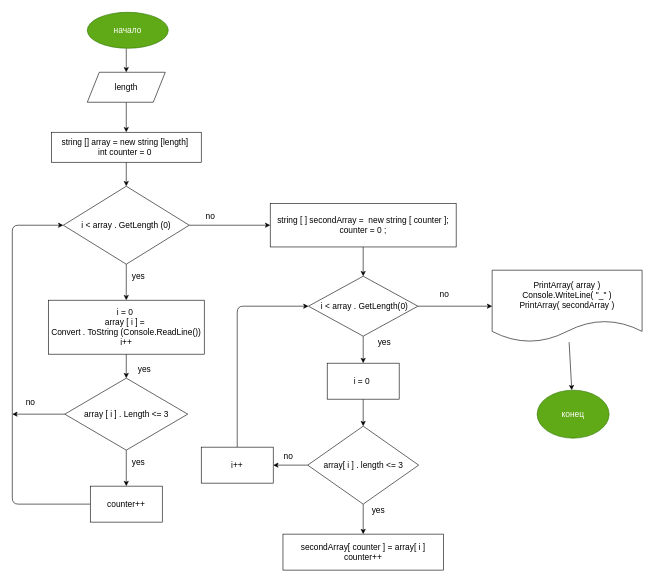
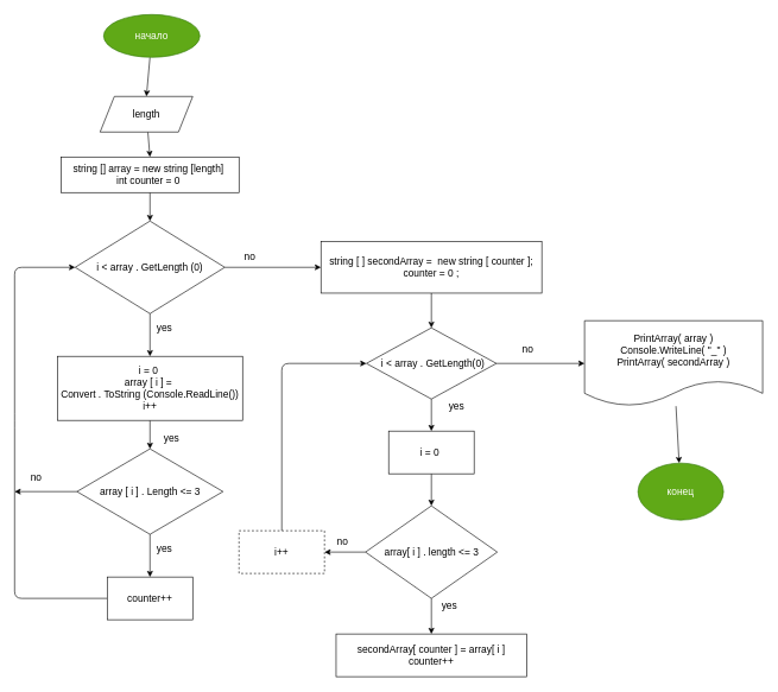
  <mxCell id="0" />
  <mxCell id="1" parent="0" />
  <mxCell id="2" style="edgeStyle=none;html=1;entryX=0.5;entryY=0;entryDx=0;entryDy=0;" edge="1" parent="1" target="4"><mxGeometry relative="1" as="geometry"><mxPoint x="210" y="80" as="sourcePoint" /></mxGeometry></mxCell>
  <mxCell id="3" style="edgeStyle=none;html=1;entryX=0.5;entryY=0;entryDx=0;entryDy=0;" edge="1" parent="1" source="4" target="6"><mxGeometry relative="1" as="geometry" /></mxCell>
- <mxCell id="4" value="&lt;font style=&quot;font-size: 14px&quot;&gt;length&lt;/font&gt;" style="shape=parallelogram;perimeter=parallelogramPerimeter;whiteSpace=wrap;html=1;fixedSize=1;" vertex="1" parent="1"><mxGeometry x="145" y="120" width="130" height="50" as="geometry" /></mxCell>
+ <mxCell id="4" value="&lt;font style=&quot;font-size: 14px&quot;&gt;length&lt;/font&gt;" style="shape=parallelogram;perimeter=parallelogramPerimeter;whiteSpace=wrap;html=1;fixedSize=1;" vertex="1" parent="1"><mxGeometry x="140" y="135" width="130" height="50" as="geometry" /></mxCell>
  <mxCell id="5" style="edgeStyle=none;html=1;fontSize=14;" edge="1" parent="1" source="6" target="9"><mxGeometry relative="1" as="geometry" /></mxCell>
  <mxCell id="6" value="&lt;font style=&quot;font-size: 14px&quot;&gt;string [] array = new string [length]&amp;nbsp;&lt;br&gt;int counter = 0&amp;nbsp;&lt;/font&gt;" style="rounded=0;whiteSpace=wrap;html=1;" vertex="1" parent="1"><mxGeometry x="85" y="220" width="250" height="50" as="geometry" /></mxCell>
  <mxCell id="7" style="edgeStyle=none;html=1;entryX=0.5;entryY=0;entryDx=0;entryDy=0;fontSize=14;" edge="1" parent="1" source="9" target="11"><mxGeometry relative="1" as="geometry" /></mxCell>
  <mxCell id="8" style="edgeStyle=none;html=1;fontSize=14;" edge="1" parent="1" source="9"><mxGeometry relative="1" as="geometry"><mxPoint x="450" y="375" as="targetPoint" /></mxGeometry></mxCell>
  <mxCell id="9" value="&lt;font style=&quot;font-size: 14px&quot;&gt;i &amp;lt; array . GetLength (0)&lt;br&gt;&lt;/font&gt;" style="rhombus;whiteSpace=wrap;html=1;" vertex="1" parent="1"><mxGeometry x="105" y="310" width="210" height="130" as="geometry" /></mxCell>
  <mxCell id="10" style="edgeStyle=none;html=1;entryX=0.5;entryY=0;entryDx=0;entryDy=0;fontSize=14;" edge="1" parent="1" source="11" target="14"><mxGeometry relative="1" as="geometry" /></mxCell>
  <mxCell id="11" value="i = 0&amp;nbsp;&lt;br&gt;array [ i ] =&amp;nbsp;&lt;br&gt;Convert . ToString (Console.ReadLine())&lt;br&gt;i++" style="rounded=0;whiteSpace=wrap;html=1;fontSize=14;" vertex="1" parent="1"><mxGeometry x="80" y="500" width="260" height="90" as="geometry" /></mxCell>
  <mxCell id="12" style="edgeStyle=none;html=1;fontSize=14;" edge="1" parent="1" source="14" target="16"><mxGeometry relative="1" as="geometry" /></mxCell>
  <mxCell id="13" style="edgeStyle=none;html=1;fontSize=14;" edge="1" parent="1" source="14"><mxGeometry relative="1" as="geometry"><mxPoint x="20" y="690" as="targetPoint" /></mxGeometry></mxCell>
  <mxCell id="14" value="array [ i ] . Length &amp;lt;= 3" style="rhombus;whiteSpace=wrap;html=1;fontSize=14;" vertex="1" parent="1"><mxGeometry x="107.5" y="630" width="205" height="120" as="geometry" /></mxCell>
  <mxCell id="15" style="edgeStyle=none;html=1;entryX=0;entryY=0.5;entryDx=0;entryDy=0;fontSize=14;" edge="1" parent="1" source="16" target="9"><mxGeometry relative="1" as="geometry"><Array as="points"><mxPoint x="20" y="840" /><mxPoint x="20" y="590" /><mxPoint x="20" y="375" /></Array></mxGeometry></mxCell>
  <mxCell id="16" value="counter++" style="rounded=0;whiteSpace=wrap;html=1;fontSize=14;" vertex="1" parent="1"><mxGeometry x="150" y="810" width="120" height="60" as="geometry" /></mxCell>
  <mxCell id="17" value="no" style="text;html=1;align=center;verticalAlign=middle;resizable=0;points=[];autosize=1;strokeColor=none;fillColor=none;fontSize=14;" vertex="1" parent="1"><mxGeometry x="35" y="660" width="30" height="20" as="geometry" /></mxCell>
  <mxCell id="18" value="yes" style="text;html=1;align=center;verticalAlign=middle;resizable=0;points=[];autosize=1;strokeColor=none;fillColor=none;fontSize=14;" vertex="1" parent="1"><mxGeometry x="210" y="760" width="40" height="20" as="geometry" /></mxCell>
  <mxCell id="19" value="yes" style="text;html=1;align=center;verticalAlign=middle;resizable=0;points=[];autosize=1;strokeColor=none;fillColor=none;fontSize=14;" vertex="1" parent="1"><mxGeometry x="220" y="605" width="40" height="20" as="geometry" /></mxCell>
  <mxCell id="20" value="yes" style="text;html=1;align=center;verticalAlign=middle;resizable=0;points=[];autosize=1;strokeColor=none;fillColor=none;fontSize=14;" vertex="1" parent="1"><mxGeometry x="210" y="450" width="40" height="20" as="geometry" /></mxCell>
  <mxCell id="21" value="no" style="text;html=1;align=center;verticalAlign=middle;resizable=0;points=[];autosize=1;strokeColor=none;fillColor=none;fontSize=14;" vertex="1" parent="1"><mxGeometry x="335" y="350" width="30" height="20" as="geometry" /></mxCell>
  <mxCell id="22" style="edgeStyle=none;html=1;entryX=0.5;entryY=0;entryDx=0;entryDy=0;fontSize=14;" edge="1" parent="1" source="23" target="26"><mxGeometry relative="1" as="geometry" /></mxCell>
  <mxCell id="23" value="string [ ] secondArray =&amp;nbsp; new string [ counter ];&lt;br&gt;counter = 0 ;" style="rounded=0;whiteSpace=wrap;html=1;fontSize=14;" vertex="1" parent="1"><mxGeometry x="450" y="338.75" width="310" height="72.5" as="geometry" /></mxCell>
  <mxCell id="24" style="edgeStyle=none;html=1;entryX=0.5;entryY=0;entryDx=0;entryDy=0;fontSize=14;" edge="1" parent="1" source="26" target="28"><mxGeometry relative="1" as="geometry" /></mxCell>
  <mxCell id="25" style="edgeStyle=none;html=1;entryX=0;entryY=0.5;entryDx=0;entryDy=0;fontSize=14;" edge="1" parent="1" source="26" target="39"><mxGeometry relative="1" as="geometry" /></mxCell>
  <mxCell id="26" value="&amp;nbsp;i &amp;lt; array . GetLength(0)" style="rhombus;whiteSpace=wrap;html=1;fontSize=14;" vertex="1" parent="1"><mxGeometry x="513.75" y="460" width="182.5" height="100" as="geometry" /></mxCell>
  <mxCell id="27" style="edgeStyle=none;html=1;fontSize=14;" edge="1" parent="1" source="28" target="31"><mxGeometry relative="1" as="geometry" /></mxCell>
  <mxCell id="28" value="i = 0&amp;nbsp;" style="rounded=0;whiteSpace=wrap;html=1;fontSize=14;" vertex="1" parent="1"><mxGeometry x="545" y="605" width="120" height="60" as="geometry" /></mxCell>
  <mxCell id="29" style="edgeStyle=none;html=1;entryX=0.5;entryY=0;entryDx=0;entryDy=0;fontSize=14;" edge="1" parent="1" source="31" target="32"><mxGeometry relative="1" as="geometry" /></mxCell>
  <mxCell id="30" style="edgeStyle=none;html=1;entryX=1;entryY=0.5;entryDx=0;entryDy=0;fontSize=14;" edge="1" parent="1" source="31" target="34"><mxGeometry relative="1" as="geometry" /></mxCell>
  <mxCell id="31" value="array[ i ] . length &amp;lt;= 3" style="rhombus;whiteSpace=wrap;html=1;fontSize=14;" vertex="1" parent="1"><mxGeometry x="512.5" y="710" width="185" height="130" as="geometry" /></mxCell>
  <mxCell id="32" value="secondArray[ counter ] = array[ i ] counter++" style="rounded=0;whiteSpace=wrap;html=1;fontSize=14;" vertex="1" parent="1"><mxGeometry x="471.25" y="890" width="267.5" height="60" as="geometry" /></mxCell>
  <mxCell id="33" style="edgeStyle=none;html=1;entryX=0;entryY=0.5;entryDx=0;entryDy=0;fontSize=14;" edge="1" parent="1" source="34" target="26"><mxGeometry relative="1" as="geometry"><Array as="points"><mxPoint x="395" y="510" /></Array></mxGeometry></mxCell>
- <mxCell id="34" value="i++" style="rounded=0;whiteSpace=wrap;html=1;fontSize=14;" vertex="1" parent="1"><mxGeometry x="335" y="745" width="120" height="60" as="geometry" /></mxCell>
+ <mxCell id="34" value="i++" style="rounded=0;whiteSpace=wrap;html=1;fontSize=14;dashed=1;" vertex="1" parent="1"><mxGeometry x="335" y="745" width="120" height="60" as="geometry" /></mxCell>
  <mxCell id="35" value="yes" style="text;html=1;align=center;verticalAlign=middle;resizable=0;points=[];autosize=1;strokeColor=none;fillColor=none;fontSize=14;" vertex="1" parent="1"><mxGeometry x="620" y="560" width="40" height="20" as="geometry" /></mxCell>
  <mxCell id="36" value="yes" style="text;html=1;align=center;verticalAlign=middle;resizable=0;points=[];autosize=1;strokeColor=none;fillColor=none;fontSize=14;" vertex="1" parent="1"><mxGeometry x="610" y="840" width="40" height="20" as="geometry" /></mxCell>
  <mxCell id="37" value="no" style="text;html=1;align=center;verticalAlign=middle;resizable=0;points=[];autosize=1;strokeColor=none;fillColor=none;fontSize=14;" vertex="1" parent="1"><mxGeometry x="465" y="750" width="30" height="20" as="geometry" /></mxCell>
  <mxCell id="38" style="edgeStyle=none;html=1;fontSize=14;" edge="1" parent="1" source="39" target="40"><mxGeometry relative="1" as="geometry" /></mxCell>
  <mxCell id="39" value="PrintArray( array )&lt;br&gt;Console.WriteLine( &quot;_&quot; )&lt;br&gt;PrintArray( secondArray )" style="shape=document;whiteSpace=wrap;html=1;boundedLbl=1;fontSize=14;" vertex="1" parent="1"><mxGeometry x="820" y="450" width="250" height="120" as="geometry" /></mxCell>
  <mxCell id="40" value="конец" style="ellipse;whiteSpace=wrap;html=1;fontSize=14;fillColor=#60a917;fontColor=#ffffff;strokeColor=#2D7600;" vertex="1" parent="1"><mxGeometry x="895" y="650" width="120" height="80" as="geometry" /></mxCell>
  <mxCell id="41" value="no" style="text;html=1;align=center;verticalAlign=middle;resizable=0;points=[];autosize=1;strokeColor=none;fillColor=none;fontSize=14;" vertex="1" parent="1"><mxGeometry x="725" y="480" width="30" height="20" as="geometry" /></mxCell>
  <mxCell id="42" value="&lt;font style=&quot;font-size: 14px&quot;&gt;начало&lt;/font&gt;" style="ellipse;whiteSpace=wrap;html=1;fillColor=#60a917;fontColor=#ffffff;strokeColor=#2D7600;" vertex="1" parent="1"><mxGeometry x="145" width="135" height="60" as="geometry" y="20" /></mxCell>
